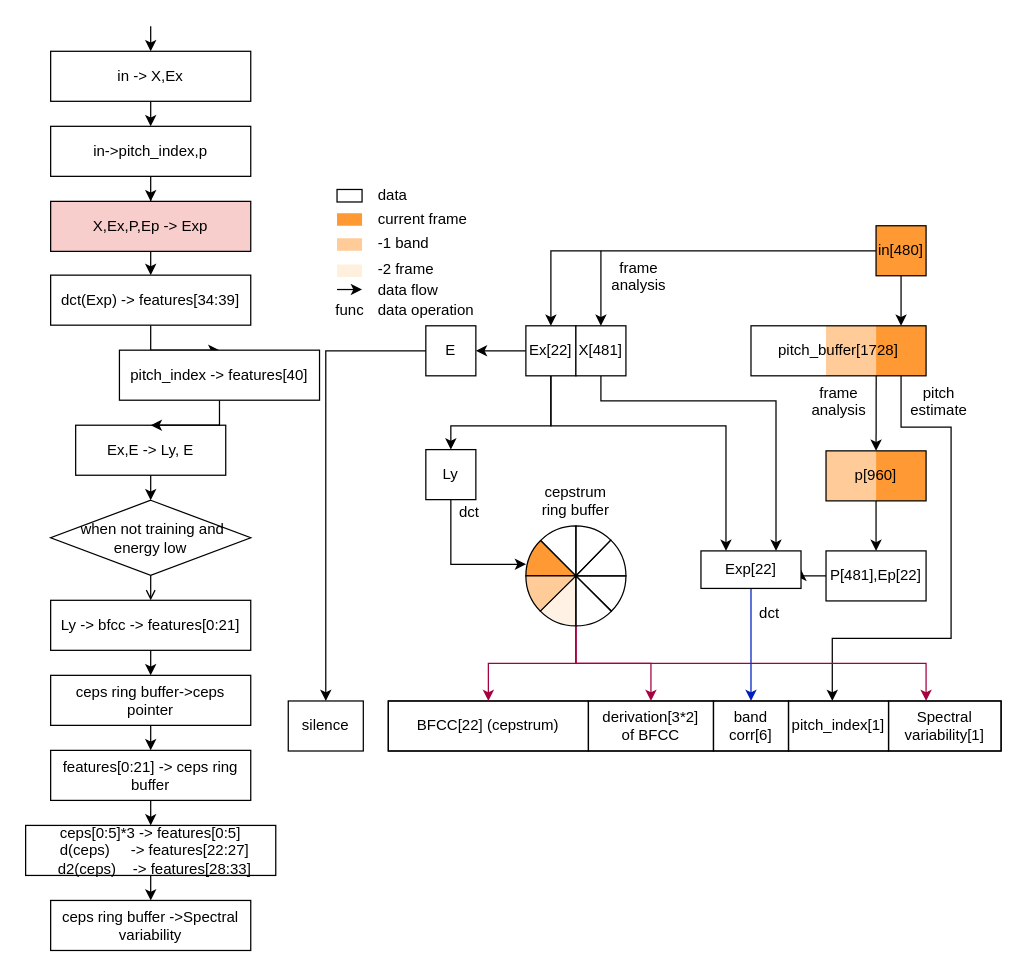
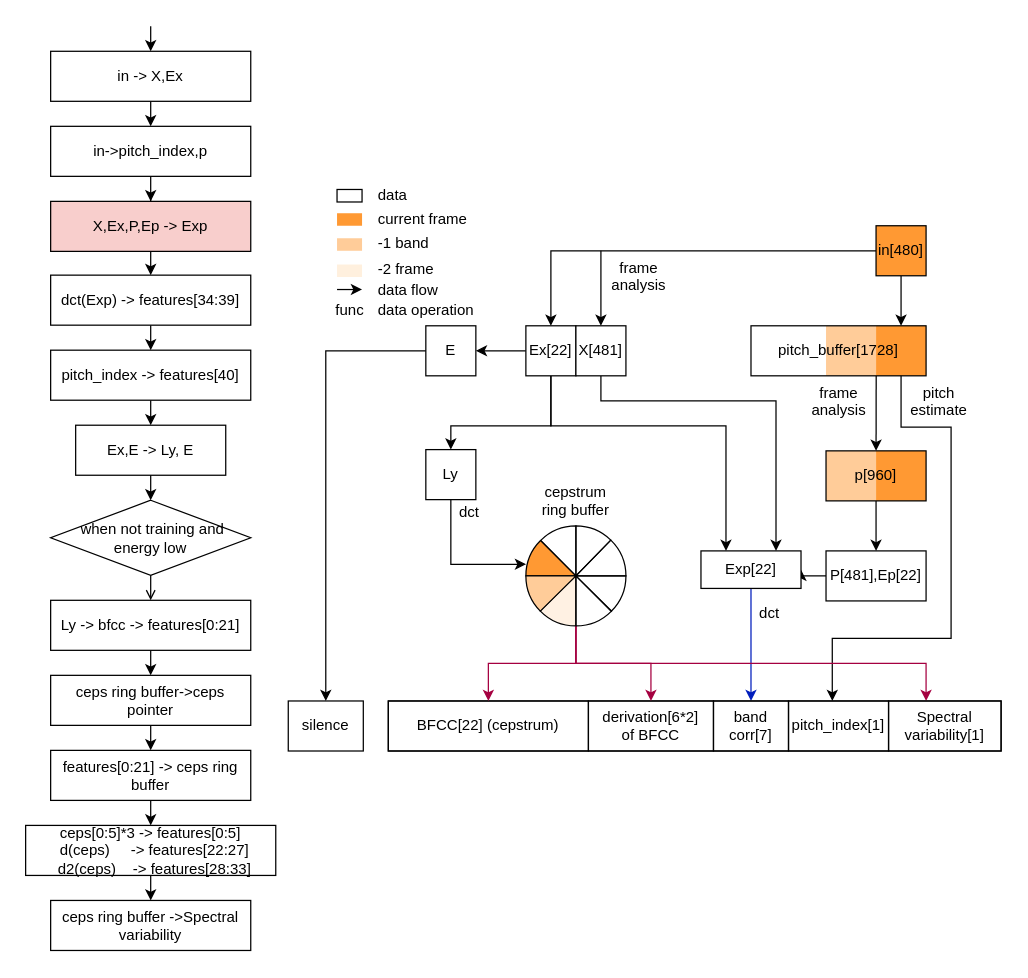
  <mxCell id="0" />
  <mxCell id="1" parent="0" />
  <mxCell id="2" value="" style="rounded=0;whiteSpace=wrap;html=1;fillColor=#FF9933;strokeColor=none;" parent="1" vertex="1"><mxGeometry x="700" y="360" width="40" height="40" as="geometry" /></mxCell>
  <mxCell id="3" value="" style="rounded=0;whiteSpace=wrap;html=1;fillColor=#FFCC99;strokeColor=none;" parent="1" vertex="1"><mxGeometry x="660" y="360" width="40" height="40" as="geometry" /></mxCell>
  <mxCell id="4" value="p[960]" style="rounded=0;whiteSpace=wrap;html=1;fillColor=none;" parent="1" vertex="1"><mxGeometry x="660" y="360" width="80" height="40" as="geometry" /></mxCell>
  <mxCell id="5" style="edgeStyle=orthogonalEdgeStyle;rounded=0;orthogonalLoop=1;jettySize=auto;html=1;exitX=0.5;exitY=1;exitDx=0;exitDy=0;entryX=0.5;entryY=0;entryDx=0;entryDy=0;" parent="1" source="6" target="8" edge="1"><mxGeometry relative="1" as="geometry" /></mxCell>
  <mxCell id="6" value="X,Ex,P,Ep -&amp;gt; Exp" style="rounded=0;whiteSpace=wrap;html=1;fillColor=#f8cecc;" parent="1" vertex="1"><mxGeometry x="40" y="160.5" width="160" height="40" as="geometry" /></mxCell>
  <mxCell id="7" style="edgeStyle=orthogonalEdgeStyle;rounded=0;orthogonalLoop=1;jettySize=auto;html=1;exitX=0.5;exitY=1;exitDx=0;exitDy=0;entryX=0.5;entryY=0;entryDx=0;entryDy=0;" parent="1" source="8" target="10" edge="1"><mxGeometry relative="1" as="geometry" /></mxCell>
  <mxCell id="8" value="dct(Exp) -&amp;gt; features[34:39]" style="rounded=0;whiteSpace=wrap;html=1;" parent="1" vertex="1"><mxGeometry x="40" y="219.5" width="160" height="40" as="geometry" /></mxCell>
  <mxCell id="9" style="edgeStyle=orthogonalEdgeStyle;rounded=0;orthogonalLoop=1;jettySize=auto;html=1;exitX=0.5;exitY=1;exitDx=0;exitDy=0;entryX=0.5;entryY=0;entryDx=0;entryDy=0;" parent="1" source="10" target="40" edge="1"><mxGeometry relative="1" as="geometry" /></mxCell>
- <mxCell id="10" value="pitch_index -&amp;gt; features[40]" style="rounded=0;whiteSpace=wrap;html=1;" parent="1" vertex="1"><mxGeometry x="95" y="279.5" width="160" height="40" as="geometry" /></mxCell>
+ <mxCell id="10" value="pitch_index -&amp;gt; features[40]" style="rounded=0;whiteSpace=wrap;html=1;" parent="1" vertex="1"><mxGeometry x="40" y="279.5" width="160" height="40" as="geometry" /></mxCell>
  <mxCell id="11" style="edgeStyle=orthogonalEdgeStyle;rounded=0;orthogonalLoop=1;jettySize=auto;html=1;exitX=0.5;exitY=1;exitDx=0;exitDy=0;entryX=0.5;entryY=0;entryDx=0;entryDy=0;endArrow=open;" parent="1" source="12" target="14" edge="1"><mxGeometry relative="1" as="geometry" /></mxCell>
  <mxCell id="12" value="&amp;nbsp;when not training and energy low" style="rhombus;whiteSpace=wrap;html=1;" parent="1" vertex="1"><mxGeometry x="40" y="399.5" width="160" height="60" as="geometry" /></mxCell>
  <mxCell id="13" style="edgeStyle=orthogonalEdgeStyle;rounded=0;orthogonalLoop=1;jettySize=auto;html=1;exitX=0.5;exitY=1;exitDx=0;exitDy=0;entryX=0.5;entryY=0;entryDx=0;entryDy=0;" parent="1" source="14" target="16" edge="1"><mxGeometry relative="1" as="geometry" /></mxCell>
  <mxCell id="14" value="Ly -&amp;gt; bfcc -&amp;gt; features[0:21]" style="rounded=0;whiteSpace=wrap;html=1;" parent="1" vertex="1"><mxGeometry x="40" y="479.5" width="160" height="40" as="geometry" /></mxCell>
  <mxCell id="15" style="edgeStyle=orthogonalEdgeStyle;rounded=0;orthogonalLoop=1;jettySize=auto;html=1;exitX=0.5;exitY=1;exitDx=0;exitDy=0;entryX=0.5;entryY=0;entryDx=0;entryDy=0;" parent="1" source="16" target="18" edge="1"><mxGeometry relative="1" as="geometry" /></mxCell>
  <mxCell id="16" value="ceps ring buffer-&amp;gt;ceps pointer" style="rounded=0;whiteSpace=wrap;html=1;" parent="1" vertex="1"><mxGeometry x="40" y="539.5" width="160" height="40" as="geometry" /></mxCell>
  <mxCell id="17" style="edgeStyle=orthogonalEdgeStyle;rounded=0;orthogonalLoop=1;jettySize=auto;html=1;exitX=0.5;exitY=1;exitDx=0;exitDy=0;entryX=0.5;entryY=0;entryDx=0;entryDy=0;" parent="1" source="18" target="20" edge="1"><mxGeometry relative="1" as="geometry" /></mxCell>
  <mxCell id="18" value="features[0:21] -&amp;gt; ceps ring buffer" style="rounded=0;whiteSpace=wrap;html=1;" parent="1" vertex="1"><mxGeometry x="40" y="599.5" width="160" height="40" as="geometry" /></mxCell>
  <mxCell id="19" style="edgeStyle=orthogonalEdgeStyle;rounded=0;orthogonalLoop=1;jettySize=auto;html=1;exitX=0.5;exitY=1;exitDx=0;exitDy=0;entryX=0.5;entryY=0;entryDx=0;entryDy=0;" parent="1" source="20" target="21" edge="1"><mxGeometry relative="1" as="geometry" /></mxCell>
  <mxCell id="20" value="&lt;div&gt;ceps[0:5]*3 -&amp;gt; features[0:5]&lt;/div&gt;&lt;div&gt;&amp;nbsp; d(ceps)&amp;nbsp; &amp;nbsp; &amp;nbsp;-&amp;gt; features[22:27]&lt;/div&gt;&lt;div&gt;&amp;nbsp; d2(ceps)&amp;nbsp; &amp;nbsp; -&amp;gt; features[28:33]&lt;/div&gt;" style="rounded=0;whiteSpace=wrap;html=1;" parent="1" vertex="1"><mxGeometry x="20" y="659.5" width="200" height="40" as="geometry" /></mxCell>
  <mxCell id="21" value="ceps ring buffer -&amp;gt;Spectral variability" style="rounded=0;whiteSpace=wrap;html=1;" parent="1" vertex="1"><mxGeometry x="40" y="719.5" width="160" height="40" as="geometry" /></mxCell>
  <mxCell id="22" style="edgeStyle=orthogonalEdgeStyle;rounded=0;orthogonalLoop=1;jettySize=auto;html=1;exitX=0;exitY=0.5;exitDx=0;exitDy=0;entryX=0.5;entryY=0;entryDx=0;entryDy=0;" parent="1" source="25" target="51" edge="1"><mxGeometry relative="1" as="geometry"><Array as="points"><mxPoint x="440" y="200" /></Array></mxGeometry></mxCell>
  <mxCell id="23" style="edgeStyle=orthogonalEdgeStyle;rounded=0;orthogonalLoop=1;jettySize=auto;html=1;exitX=0.5;exitY=1;exitDx=0;exitDy=0;" parent="1" source="25" target="71" edge="1"><mxGeometry relative="1" as="geometry"><Array as="points" /></mxGeometry></mxCell>
  <mxCell id="24" style="edgeStyle=orthogonalEdgeStyle;rounded=0;orthogonalLoop=1;jettySize=auto;html=1;entryX=0.5;entryY=0;entryDx=0;entryDy=0;" parent="1" target="53" edge="1"><mxGeometry relative="1" as="geometry"><mxPoint x="480" y="200" as="sourcePoint" /><Array as="points"><mxPoint x="480" y="200" /></Array></mxGeometry></mxCell>
  <mxCell id="25" value="in[480]" style="rounded=0;whiteSpace=wrap;html=1;fillColor=#FF9933;" parent="1" vertex="1"><mxGeometry x="700" y="180" width="40" height="40" as="geometry" /></mxCell>
  <mxCell id="26" style="edgeStyle=orthogonalEdgeStyle;rounded=0;orthogonalLoop=1;jettySize=auto;html=1;entryX=0.25;entryY=0;entryDx=0;entryDy=0;" parent="1" target="34" edge="1"><mxGeometry relative="1" as="geometry"><mxPoint x="440" y="300" as="sourcePoint" /><Array as="points"><mxPoint x="440" y="340" /><mxPoint x="580" y="340" /></Array></mxGeometry></mxCell>
  <mxCell id="27" value="frame&lt;br&gt;analysis" style="text;html=1;align=center;" parent="1" vertex="1"><mxGeometry x="480" y="200" width="60" height="30" as="geometry" /></mxCell>
  <mxCell id="28" value="" style="endArrow=classic;html=1;exitX=0.715;exitY=0.996;exitDx=0;exitDy=0;exitPerimeter=0;" parent="1" source="73" target="4" edge="1"><mxGeometry width="50" height="50" relative="1" as="geometry"><mxPoint x="420" y="299" as="sourcePoint" /><mxPoint x="430" y="479" as="targetPoint" /></mxGeometry></mxCell>
  <mxCell id="29" style="edgeStyle=orthogonalEdgeStyle;rounded=0;orthogonalLoop=1;jettySize=auto;html=1;exitX=0.033;exitY=-0.044;exitDx=0;exitDy=0;exitPerimeter=0;" parent="1" source="86" target="67" edge="1"><mxGeometry relative="1" as="geometry"><Array as="points"><mxPoint x="720" y="299" /><mxPoint x="720" y="341" /><mxPoint x="760" y="341" /><mxPoint x="760" y="510" /><mxPoint x="665" y="510" /></Array></mxGeometry></mxCell>
  <mxCell id="30" style="edgeStyle=orthogonalEdgeStyle;rounded=0;orthogonalLoop=1;jettySize=auto;html=1;exitX=0;exitY=0.5;exitDx=0;exitDy=0;entryX=1;entryY=0.5;entryDx=0;entryDy=0;" parent="1" source="31" target="34" edge="1"><mxGeometry relative="1" as="geometry" /></mxCell>
  <mxCell id="31" value="P[481],Ep[22]" style="rounded=0;whiteSpace=wrap;html=1;" parent="1" vertex="1"><mxGeometry x="660" y="440" width="80" height="40" as="geometry" /></mxCell>
  <mxCell id="32" value="frame&lt;br&gt;analysis" style="text;html=1;align=center;" parent="1" vertex="1"><mxGeometry x="640" y="300" width="60" height="30" as="geometry" /></mxCell>
  <mxCell id="33" style="edgeStyle=orthogonalEdgeStyle;rounded=0;orthogonalLoop=1;jettySize=auto;html=1;exitX=0.5;exitY=1;exitDx=0;exitDy=0;entryX=0.5;entryY=0;entryDx=0;entryDy=0;fillColor=#0050ef;strokeColor=#001DBC;" parent="1" source="34" target="65" edge="1"><mxGeometry relative="1" as="geometry"><Array as="points"><mxPoint x="600" y="500" /><mxPoint x="600" y="500" /></Array></mxGeometry></mxCell>
  <mxCell id="34" value="Exp[22]" style="rounded=0;whiteSpace=wrap;html=1;" parent="1" vertex="1"><mxGeometry x="560" y="440" width="80" height="30" as="geometry" /></mxCell>
  <mxCell id="35" style="edgeStyle=orthogonalEdgeStyle;rounded=0;orthogonalLoop=1;jettySize=auto;html=1;exitX=0.5;exitY=1;exitDx=0;exitDy=0;entryX=0.5;entryY=0;entryDx=0;entryDy=0;" parent="1" source="36" target="38" edge="1"><mxGeometry relative="1" as="geometry" /></mxCell>
  <mxCell id="36" value="in -&amp;gt; X,Ex" style="rounded=0;whiteSpace=wrap;html=1;" parent="1" vertex="1"><mxGeometry x="40" y="40.5" width="160" height="40" as="geometry" /></mxCell>
  <mxCell id="37" style="edgeStyle=orthogonalEdgeStyle;rounded=0;orthogonalLoop=1;jettySize=auto;html=1;exitX=0.5;exitY=1;exitDx=0;exitDy=0;" parent="1" source="38" target="6" edge="1"><mxGeometry relative="1" as="geometry" /></mxCell>
  <mxCell id="38" value="in-&amp;gt;pitch_index,p" style="rounded=0;whiteSpace=wrap;html=1;" parent="1" vertex="1"><mxGeometry x="40" y="100.5" width="160" height="40" as="geometry" /></mxCell>
  <mxCell id="39" style="edgeStyle=orthogonalEdgeStyle;rounded=0;orthogonalLoop=1;jettySize=auto;html=1;exitX=0.5;exitY=1;exitDx=0;exitDy=0;entryX=0.5;entryY=0;entryDx=0;entryDy=0;" parent="1" source="40" target="12" edge="1"><mxGeometry relative="1" as="geometry" /></mxCell>
  <mxCell id="40" value="Ex,E -&amp;gt; Ly, E" style="rounded=0;whiteSpace=wrap;html=1;fillColor=none;" parent="1" vertex="1"><mxGeometry x="60" y="339.5" width="120" height="40" as="geometry" /></mxCell>
  <mxCell id="41" style="edgeStyle=orthogonalEdgeStyle;rounded=0;orthogonalLoop=1;jettySize=auto;html=1;" parent="1" source="42" target="69" edge="1"><mxGeometry relative="1" as="geometry" /></mxCell>
  <mxCell id="42" value="E" style="rounded=0;whiteSpace=wrap;html=1;fillColor=none;" parent="1" vertex="1"><mxGeometry x="340" y="260" width="40" height="40" as="geometry" /></mxCell>
  <mxCell id="43" style="edgeStyle=orthogonalEdgeStyle;rounded=0;orthogonalLoop=1;jettySize=auto;html=1;exitX=0.5;exitY=1;exitDx=0;exitDy=0;entryX=0.002;entryY=0.384;entryDx=0;entryDy=0;entryPerimeter=0;" parent="1" source="44" target="55" edge="1"><mxGeometry relative="1" as="geometry" /></mxCell>
  <mxCell id="44" value="Ly" style="rounded=0;whiteSpace=wrap;html=1;fillColor=none;" parent="1" vertex="1"><mxGeometry x="340" y="359" width="40" height="40" as="geometry" /></mxCell>
  <mxCell id="45" value="" style="rounded=0;whiteSpace=wrap;html=1;fillColor=none;" parent="1" vertex="1"><mxGeometry x="310" y="560" width="490" height="40" as="geometry" /></mxCell>
  <mxCell id="46" value="BFCC[22] (cepstrum)" style="rounded=0;whiteSpace=wrap;html=1;fillColor=none;" parent="1" vertex="1"><mxGeometry x="310" y="560" width="160" height="40" as="geometry" /></mxCell>
- <mxCell id="47" value="derivation[3*2]&lt;br&gt;of&amp;nbsp;BFCC" style="rounded=0;whiteSpace=wrap;html=1;fillColor=none;" parent="1" vertex="1"><mxGeometry x="470" y="560" width="100" height="40" as="geometry" /></mxCell>
+ <mxCell id="47" value="derivation[6*2]&lt;br&gt;of&amp;nbsp;BFCC" style="rounded=0;whiteSpace=wrap;html=1;fillColor=none;" parent="1" vertex="1"><mxGeometry x="470" y="560" width="100" height="40" as="geometry" /></mxCell>
  <mxCell id="48" style="edgeStyle=orthogonalEdgeStyle;rounded=0;orthogonalLoop=1;jettySize=auto;html=1;exitX=0.5;exitY=1;exitDx=0;exitDy=0;" parent="1" source="4" target="31" edge="1"><mxGeometry relative="1" as="geometry" /></mxCell>
  <mxCell id="49" style="edgeStyle=orthogonalEdgeStyle;rounded=0;orthogonalLoop=1;jettySize=auto;html=1;exitX=0.5;exitY=1;exitDx=0;exitDy=0;entryX=0.5;entryY=0;entryDx=0;entryDy=0;" parent="1" source="51" target="44" edge="1"><mxGeometry relative="1" as="geometry"><Array as="points"><mxPoint x="440" y="340" /><mxPoint x="360" y="340" /></Array></mxGeometry></mxCell>
  <mxCell id="50" style="edgeStyle=orthogonalEdgeStyle;rounded=0;orthogonalLoop=1;jettySize=auto;html=1;exitX=0;exitY=0.5;exitDx=0;exitDy=0;entryX=1;entryY=0.5;entryDx=0;entryDy=0;" parent="1" source="51" target="42" edge="1"><mxGeometry relative="1" as="geometry" /></mxCell>
  <mxCell id="51" value="Ex[22]" style="rounded=0;whiteSpace=wrap;html=1;" parent="1" vertex="1"><mxGeometry x="420" y="260" width="40" height="40" as="geometry" /></mxCell>
  <mxCell id="52" style="edgeStyle=orthogonalEdgeStyle;rounded=0;orthogonalLoop=1;jettySize=auto;html=1;exitX=0.5;exitY=1;exitDx=0;exitDy=0;entryX=0.75;entryY=0;entryDx=0;entryDy=0;" parent="1" source="53" target="34" edge="1"><mxGeometry relative="1" as="geometry"><Array as="points"><mxPoint x="480" y="320" /><mxPoint x="620" y="320" /></Array></mxGeometry></mxCell>
  <mxCell id="53" value="X[481]" style="rounded=0;whiteSpace=wrap;html=1;" parent="1" vertex="1"><mxGeometry x="460" y="260" width="40" height="40" as="geometry" /></mxCell>
  <mxCell id="54" style="edgeStyle=orthogonalEdgeStyle;rounded=0;orthogonalLoop=1;jettySize=auto;html=1;fillColor=#d80073;strokeColor=#A50040;" parent="1" source="55" target="46" edge="1"><mxGeometry relative="1" as="geometry" /></mxCell>
  <mxCell id="55" value="" style="verticalLabelPosition=bottom;verticalAlign=top;html=1;shape=mxgraph.basic.pie;startAngle=0.75;endAngle=0.875;fillColor=#FF9933;" parent="1" vertex="1"><mxGeometry x="420" y="420" width="80" height="80" as="geometry" /></mxCell>
  <mxCell id="56" value="" style="verticalLabelPosition=bottom;verticalAlign=top;html=1;shape=mxgraph.basic.pie;startAngle=0.876;endAngle=0;fillColor=none;" parent="1" vertex="1"><mxGeometry x="420" y="420" width="80" height="80" as="geometry" /></mxCell>
  <mxCell id="57" value="" style="verticalLabelPosition=bottom;verticalAlign=top;html=1;shape=mxgraph.basic.pie;startAngle=0.5;endAngle=0.627;fillColor=#FFF1E3;" parent="1" vertex="1"><mxGeometry x="420" y="420" width="80" height="80" as="geometry" /></mxCell>
  <mxCell id="58" value="" style="verticalLabelPosition=bottom;verticalAlign=top;html=1;shape=mxgraph.basic.pie;startAngle=0.626;endAngle=0.75;fillColor=#FFCC99;" parent="1" vertex="1"><mxGeometry x="420" y="420" width="80" height="80" as="geometry" /></mxCell>
  <mxCell id="59" value="" style="verticalLabelPosition=bottom;verticalAlign=top;html=1;shape=mxgraph.basic.pie;startAngle=0;endAngle=0.123;fillColor=none;" parent="1" vertex="1"><mxGeometry x="420" y="420" width="80" height="80" as="geometry" /></mxCell>
  <mxCell id="60" value="" style="verticalLabelPosition=bottom;verticalAlign=top;html=1;shape=mxgraph.basic.pie;startAngle=0.123;endAngle=0.25;fillColor=none;" parent="1" vertex="1"><mxGeometry x="420" y="420" width="80" height="80" as="geometry" /></mxCell>
  <mxCell id="61" value="" style="verticalLabelPosition=bottom;verticalAlign=top;html=1;shape=mxgraph.basic.pie;startAngle=0.25;endAngle=0.375;fillColor=none;" parent="1" vertex="1"><mxGeometry x="420" y="420" width="80" height="80" as="geometry" /></mxCell>
  <mxCell id="62" style="edgeStyle=orthogonalEdgeStyle;rounded=0;orthogonalLoop=1;jettySize=auto;html=1;entryX=0.5;entryY=0;entryDx=0;entryDy=0;fillColor=#d80073;strokeColor=#A50040;" parent="1" source="64" target="47" edge="1"><mxGeometry relative="1" as="geometry" /></mxCell>
  <mxCell id="63" style="edgeStyle=orthogonalEdgeStyle;rounded=0;orthogonalLoop=1;jettySize=auto;html=1;fillColor=#d80073;strokeColor=#A50040;" parent="1" source="64" target="68" edge="1"><mxGeometry relative="1" as="geometry"><Array as="points"><mxPoint x="460" y="530" /><mxPoint x="740" y="530" /></Array></mxGeometry></mxCell>
  <mxCell id="64" value="" style="verticalLabelPosition=bottom;verticalAlign=top;html=1;shape=mxgraph.basic.pie;startAngle=0.374;endAngle=0.5;fillColor=none;" parent="1" vertex="1"><mxGeometry x="420" y="420" width="80" height="80" as="geometry" /></mxCell>
- <mxCell id="65" value="band corr[6]" style="rounded=0;whiteSpace=wrap;html=1;fillColor=none;" parent="1" vertex="1"><mxGeometry x="570" y="560" width="60" height="40" as="geometry" /></mxCell>
+ <mxCell id="65" value="band corr[7]" style="rounded=0;whiteSpace=wrap;html=1;fillColor=none;" parent="1" vertex="1"><mxGeometry x="570" y="560" width="60" height="40" as="geometry" /></mxCell>
  <mxCell id="66" value="cepstrum&lt;br&gt;ring buffer" style="text;html=1;strokeColor=none;fillColor=none;align=center;verticalAlign=middle;whiteSpace=wrap;rounded=0;" parent="1" vertex="1"><mxGeometry x="430" y="390" width="60" height="20" as="geometry" /></mxCell>
  <mxCell id="67" value="pitch_index[1]" style="rounded=0;whiteSpace=wrap;html=1;fillColor=none;" parent="1" vertex="1"><mxGeometry x="630" y="560" width="80" height="40" as="geometry" /></mxCell>
  <mxCell id="68" value="Spectral variability[1]" style="rounded=0;whiteSpace=wrap;html=1;fillColor=none;" parent="1" vertex="1"><mxGeometry x="710" y="560" width="90" height="40" as="geometry" /></mxCell>
  <mxCell id="69" value="silence" style="rounded=0;whiteSpace=wrap;html=1;fillColor=none;" parent="1" vertex="1"><mxGeometry x="230" y="560" width="60" height="40" as="geometry" /></mxCell>
  <mxCell id="70" value="" style="endArrow=classic;html=1;" parent="1" target="36" edge="1"><mxGeometry width="50" height="50" relative="1" as="geometry"><mxPoint x="120" y="20.5" as="sourcePoint" /><mxPoint x="70" y="840.5" as="targetPoint" /></mxGeometry></mxCell>
  <mxCell id="71" value="" style="rounded=0;whiteSpace=wrap;html=1;fillColor=#FF9933;strokeColor=none;" parent="1" vertex="1"><mxGeometry x="700" y="260" width="40" height="40" as="geometry" /></mxCell>
  <mxCell id="72" value="" style="rounded=0;whiteSpace=wrap;html=1;fillColor=#FFCC99;strokeColor=none;" parent="1" vertex="1"><mxGeometry x="660" y="260" width="40" height="40" as="geometry" /></mxCell>
  <mxCell id="73" value="pitch_buffer[1728]" style="rounded=0;whiteSpace=wrap;html=1;fillColor=none;" parent="1" vertex="1"><mxGeometry x="600" y="260" width="140" height="40" as="geometry" /></mxCell>
  <mxCell id="74" value="" style="rounded=0;whiteSpace=wrap;html=1;fillColor=none;" parent="1" vertex="1"><mxGeometry x="269" y="151" width="20" height="10" as="geometry" /></mxCell>
  <mxCell id="75" style="edgeStyle=orthogonalEdgeStyle;rounded=0;orthogonalLoop=1;jettySize=auto;html=1;" parent="1" edge="1"><mxGeometry relative="1" as="geometry"><mxPoint x="269" y="231" as="sourcePoint" /><mxPoint x="289" y="231" as="targetPoint" /></mxGeometry></mxCell>
  <mxCell id="76" value="" style="rounded=0;whiteSpace=wrap;html=1;fillColor=#FFCC99;strokeColor=none;" parent="1" vertex="1"><mxGeometry x="269" y="190" width="20" height="10" as="geometry" /></mxCell>
  <mxCell id="77" value="" style="rounded=0;whiteSpace=wrap;html=1;fillColor=#FF9933;strokeColor=none;" parent="1" vertex="1"><mxGeometry x="269" y="170" width="20" height="10" as="geometry" /></mxCell>
  <mxCell id="78" value="" style="rounded=0;whiteSpace=wrap;html=1;fillColor=#FFF0DE;strokeColor=none;" parent="1" vertex="1"><mxGeometry x="269" y="211" width="20" height="10" as="geometry" /></mxCell>
  <mxCell id="79" value="func" style="text;html=1;align=center;" parent="1" vertex="1"><mxGeometry x="269" y="234" width="20" height="6" as="geometry" /></mxCell>
  <mxCell id="80" value="data" style="text;html=1;align=left;" parent="1" vertex="1"><mxGeometry x="300" y="142" width="60" height="19" as="geometry" /></mxCell>
  <mxCell id="81" value="current frame" style="text;html=1;align=left;" parent="1" vertex="1"><mxGeometry x="300" y="160.5" width="60" height="19" as="geometry" /></mxCell>
  <mxCell id="82" value="-1 band" style="text;html=1;align=left;" parent="1" vertex="1"><mxGeometry x="300" y="180" width="60" height="19" as="geometry" /></mxCell>
  <mxCell id="83" value="-2 frame" style="text;html=1;align=left;" parent="1" vertex="1"><mxGeometry x="300" y="201" width="60" height="19" as="geometry" /></mxCell>
  <mxCell id="84" value="data flow" style="text;html=1;align=left;" parent="1" vertex="1"><mxGeometry x="300" y="218" width="70" height="19" as="geometry" /></mxCell>
  <mxCell id="85" value="data operation" style="text;html=1;align=left;" parent="1" vertex="1"><mxGeometry x="300" y="234" width="60" height="19" as="geometry" /></mxCell>
  <mxCell id="86" value="pitch&lt;br&gt;estimate" style="text;html=1;align=center;" parent="1" vertex="1"><mxGeometry x="720" y="300" width="60" height="30" as="geometry" /></mxCell>
  <mxCell id="87" value="dct" style="text;html=1;strokeColor=none;fillColor=none;align=center;verticalAlign=middle;whiteSpace=wrap;rounded=0;" vertex="1" parent="1"><mxGeometry x="600" y="480" width="30" height="20" as="geometry" /></mxCell>
  <mxCell id="88" value="dct" style="text;html=1;strokeColor=none;fillColor=none;align=center;verticalAlign=middle;whiteSpace=wrap;rounded=0;" vertex="1" parent="1"><mxGeometry x="360" y="399" width="30" height="20" as="geometry" /></mxCell>
